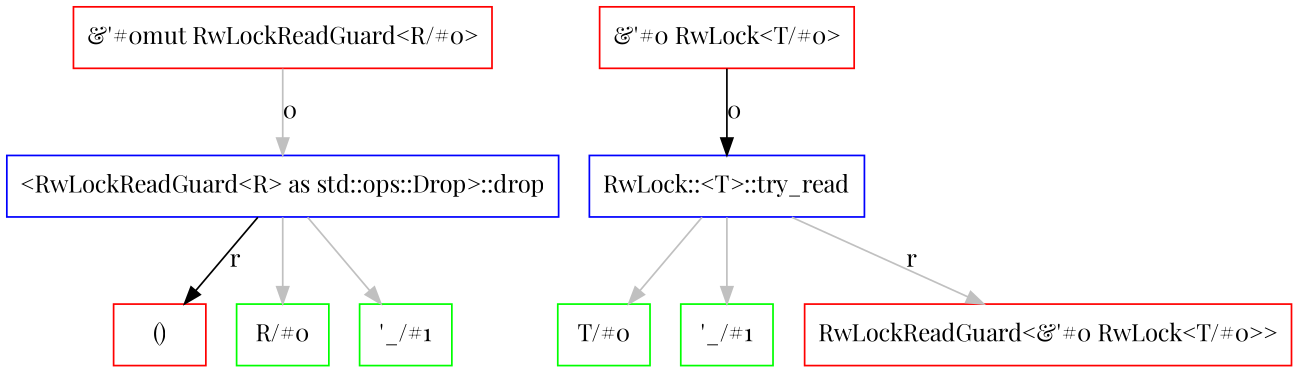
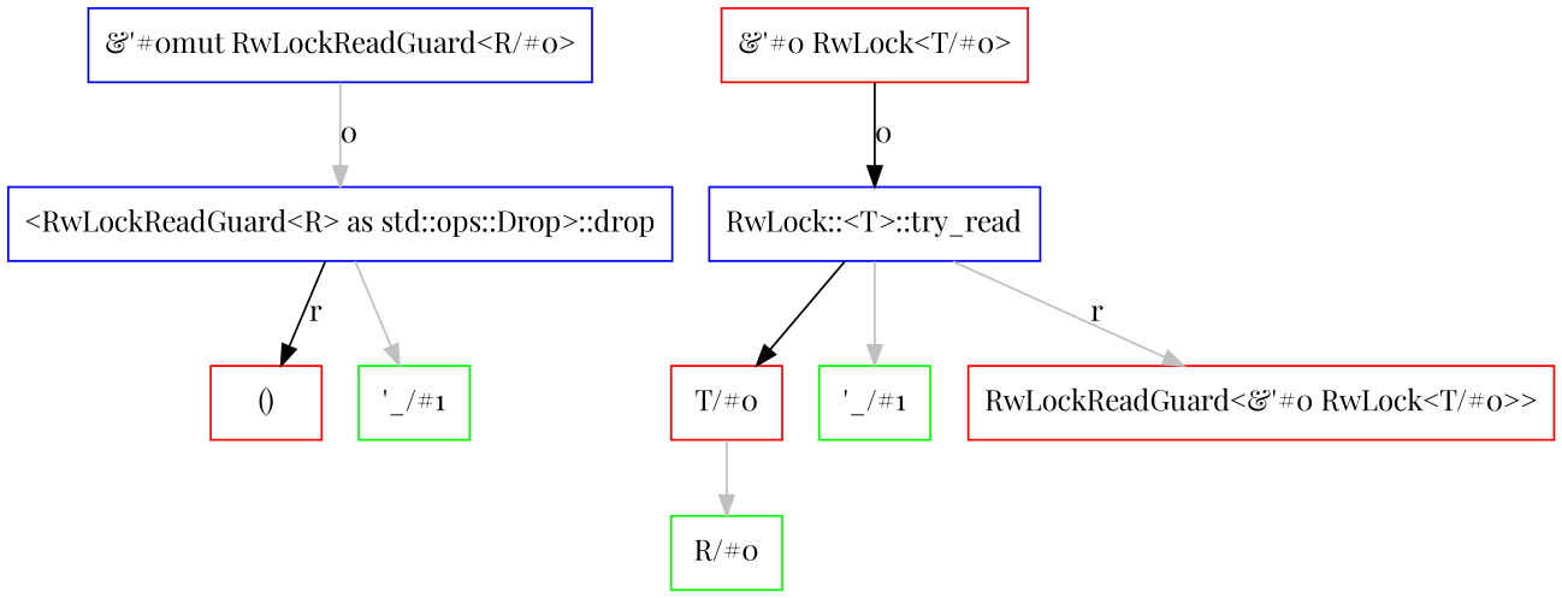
  digraph {
    fontname="Playfair Display"
    node [color=red fontname="Playfair Display" shape=box]
    edge [color=grey fontname="Playfair Display"]
    n1 [label="()"]
    n2 [color=blue label="RwLock::<T>::try_read"]
-   n3 [color=green label="T/#0"]
+   n3 [label="T/#0"]
    n4 [color=green label="'_/#1"]
    n5 [label="RwLockReadGuard<&'#0 RwLock<T/#0>>"]
    n6 [label="&'#0 RwLock<T/#0>"]
    n7 [color=blue label="<RwLockReadGuard<R> as std::ops::Drop>::drop"]
    n8 [color=green label="R/#0"]
    n9 [color=green label="'_/#1"]
-   n10 [label="&'#0mut RwLockReadGuard<R/#0>"]
-   n2 -> n3
+   n10 [color=blue label="&'#0mut RwLockReadGuard<R/#0>"]
+   n2 -> n3 [color=black]
    n2 -> n4
    n2 -> n5 [label=r]
    n6 -> n2 [color=black label=0]
    n7 -> n1 [color=black label=r]
-   n7 -> n8
+   n3 -> n8
    n7 -> n9
    n10 -> n7 [label=0]
  }
